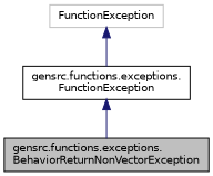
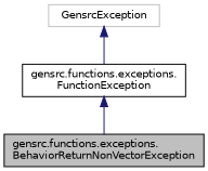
  digraph {
    node [color=black fillcolor=white fontname=Helvetica fontsize=10 shape=record style=filled]
    edge [color=midnightblue dir=back fontname=Helvetica fontsize=10 labelfontname=Helvetica labelfontsize=10 style=solid]
    n1 [fillcolor=grey75 fontcolor=black height=0.2 label="gensrc.functions.exceptions.\lBehaviorReturnNonVectorException" width=0.4]
    n2 [height=0.2 label="gensrc.functions.exceptions.\lFunctionException" width=0.4]
-   n3 [color=grey75 height=0.2 label=FunctionException width=0.4]
+   n3 [color=grey75 height=0.2 label=GensrcException width=0.4]
    n2 -> n1
    n3 -> n2
  }
